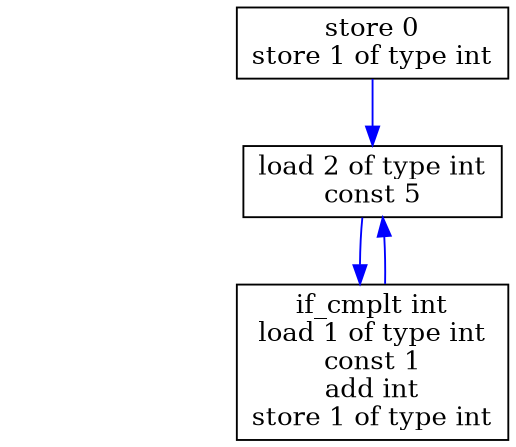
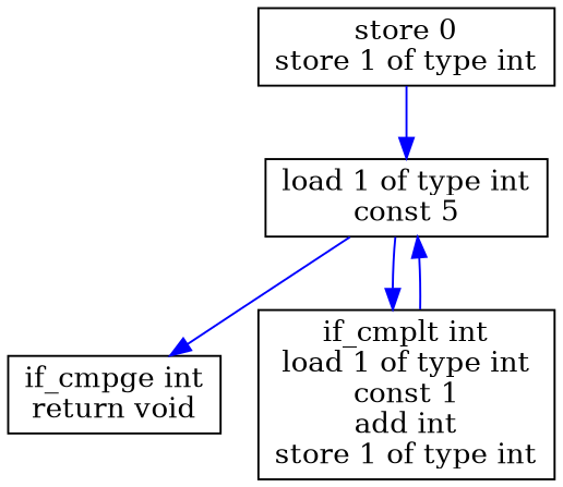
  digraph {
    node [shape=box]
    edge [color=blue fontsize=8]
    n1 [label="store 0\nstore 1 of type int"]
-   n2 [label="load 2 of type int\nconst 5"]
+   n2 [label="load 1 of type int\nconst 5"]
+   n3 [label="if_cmpge int\nreturn void"]
    n4 [label="if_cmplt int\nload 1 of type int\nconst 1\nadd int\nstore 1 of type int"]
    n1 -> n2
+   n2 -> n3
    n2 -> n4
    n4 -> n2
  }
